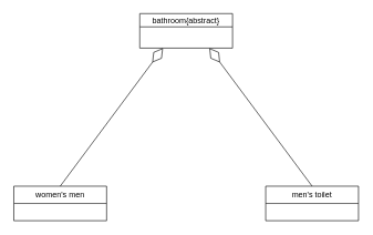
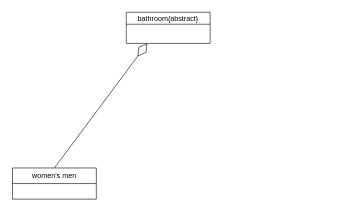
  <mxCell id="0" />
  <mxCell id="1" parent="0" />
  <mxCell id="2" value="bathroom{abstract} " style="swimlane;fontStyle=0;childLayout=stackLayout;horizontal=1;startSize=20;fillColor=none;horizontalStack=0;resizeParent=1;resizeParentMax=0;resizeLast=0;collapsible=1;marginBottom=0;" vertex="1" parent="1"><mxGeometry x="210" y="20" width="140" height="52" as="geometry" /></mxCell>
  <mxCell id="3" value="women's men" style="swimlane;fontStyle=0;childLayout=stackLayout;horizontal=1;startSize=26;fillColor=none;horizontalStack=0;resizeParent=1;resizeParentMax=0;resizeLast=0;collapsible=1;marginBottom=0;" vertex="1" parent="1"><mxGeometry x="20" y="280" width="140" height="52" as="geometry" /></mxCell>
- <mxCell id="4" value="men's toilet" style="swimlane;fontStyle=0;childLayout=stackLayout;horizontal=1;startSize=26;fillColor=none;horizontalStack=0;resizeParent=1;resizeParentMax=0;resizeLast=0;collapsible=1;marginBottom=0;" vertex="1" parent="1"><mxGeometry x="400" y="280" width="140" height="52" as="geometry" /></mxCell>
  <mxCell id="5" value="" style="endArrow=diamondThin;endFill=0;endSize=24;html=1;rounded=0;exitX=0.5;exitY=0;exitDx=0;exitDy=0;entryX=0.25;entryY=1;entryDx=0;entryDy=0;" edge="1" parent="1" source="3" target="2"><mxGeometry width="160" relative="1" as="geometry"><mxPoint x="210" y="200" as="sourcePoint" /><mxPoint x="370" y="200" as="targetPoint" /></mxGeometry></mxCell>
- <mxCell id="6" value="" style="endArrow=diamondThin;endFill=0;endSize=24;html=1;rounded=0;exitX=0.5;exitY=0;exitDx=0;exitDy=0;entryX=0.75;entryY=1;entryDx=0;entryDy=0;" edge="1" parent="1" source="4" target="2"><mxGeometry width="160" relative="1" as="geometry"><mxPoint x="210" y="200" as="sourcePoint" /><mxPoint x="370" y="200" as="targetPoint" /></mxGeometry></mxCell>
